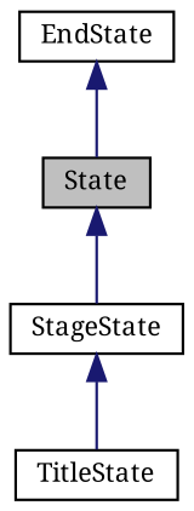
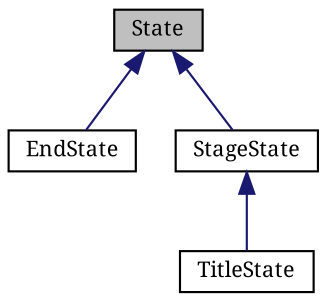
  digraph {
    fontname="Noto Serif"
    node [color=black fillcolor=white fontname="Noto Serif" fontsize=10 shape=record style=filled]
    edge [color=midnightblue dir=back fontname="Noto Serif" fontsize=10 labelfontname=Helvetica labelfontsize=10 style=solid]
    n1 [fillcolor=grey75 fontcolor=black height=0.2 label=State width=0.4]
    n2 [height=0.2 label=EndState width=0.4]
    n3 [height=0.2 label=StageState width=0.4]
    n4 [height=0.2 label=TitleState width=0.4]
-   n2 -> n1
+   n1 -> n2
    n1 -> n3
    n3 -> n4
  }
